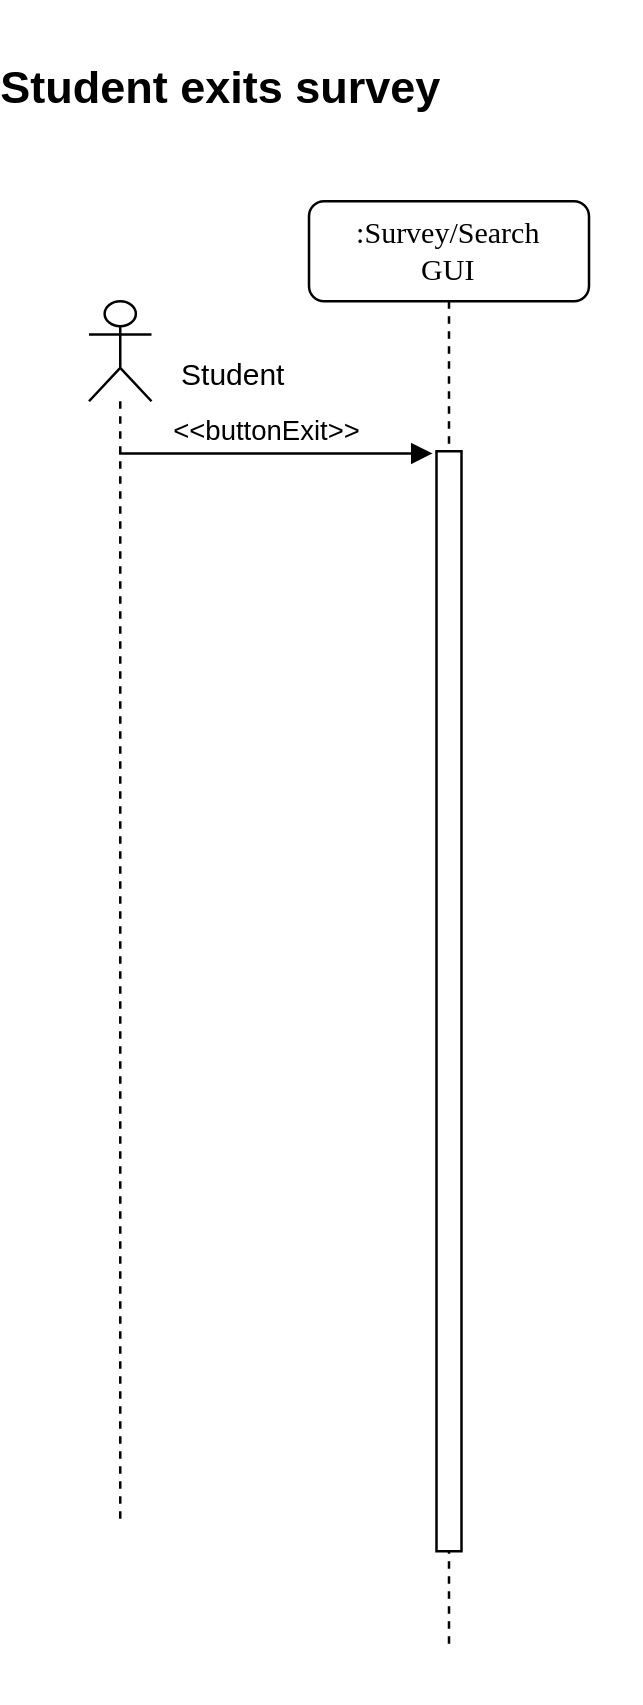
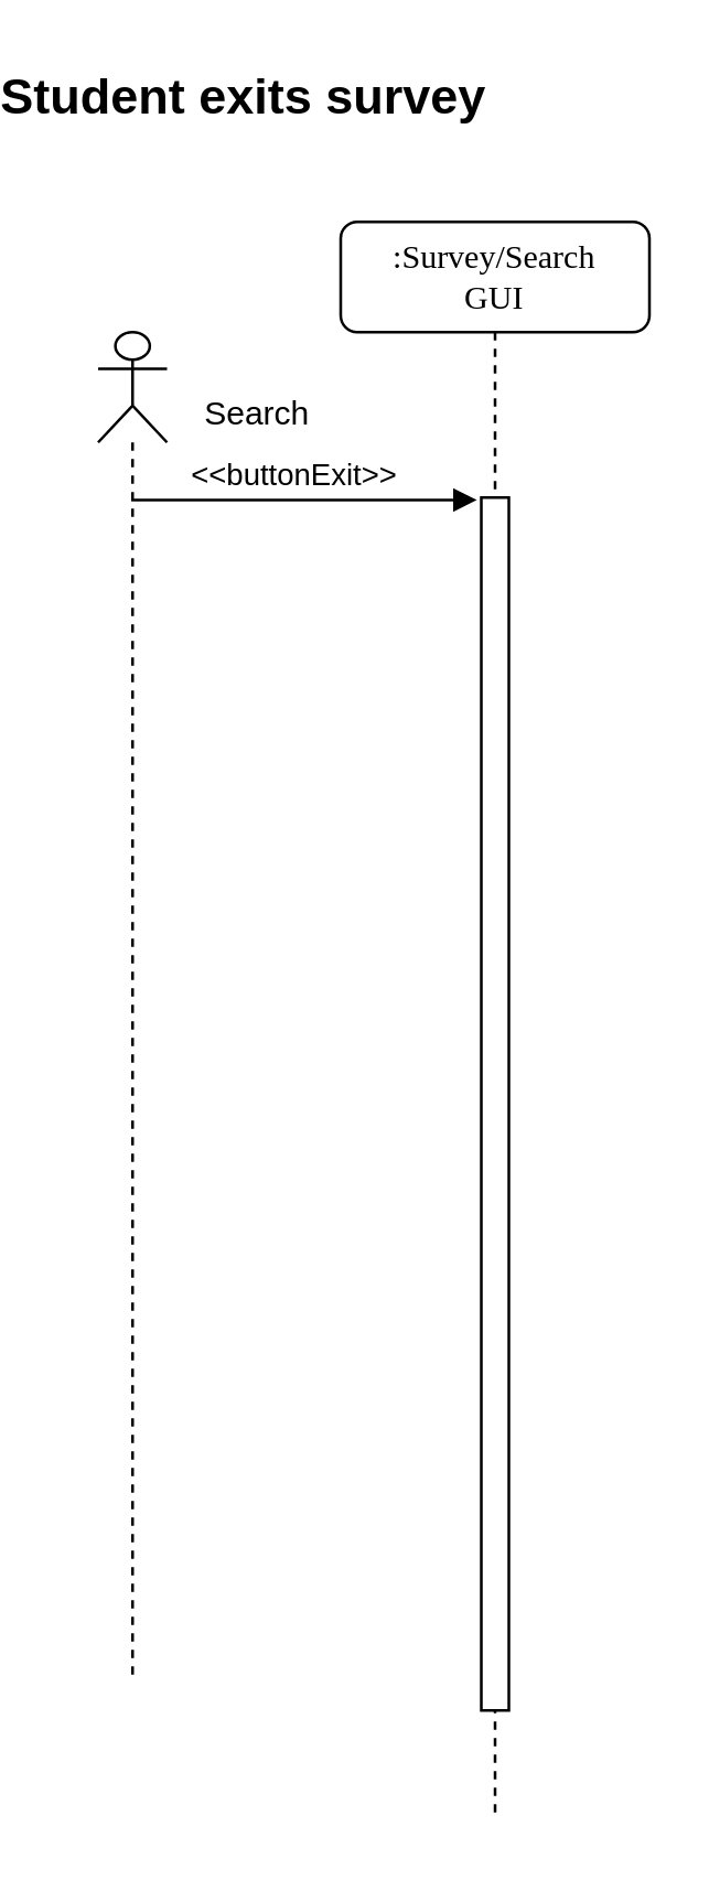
  <mxCell id="0" />
  <mxCell id="1" parent="0" />
  <mxCell id="2" value=":Survey/Search&lt;br&gt;GUI" style="shape=umlLifeline;perimeter=lifelinePerimeter;whiteSpace=wrap;html=1;container=1;collapsible=0;recursiveResize=0;outlineConnect=0;rounded=1;shadow=0;comic=0;labelBackgroundColor=none;strokeWidth=1;fontFamily=Verdana;fontSize=12;align=center;" parent="1" vertex="1"><mxGeometry x="108" y="80" width="112" height="580" as="geometry" /></mxCell>
  <mxCell id="3" value="" style="html=1;points=[];perimeter=orthogonalPerimeter;rounded=0;shadow=0;comic=0;labelBackgroundColor=none;strokeWidth=1;fontFamily=Verdana;fontSize=12;align=center;" parent="2" vertex="1"><mxGeometry x="51" y="100" width="10" height="440" as="geometry" /></mxCell>
  <mxCell id="4" value="" style="shape=umlLifeline;participant=umlActor;perimeter=lifelinePerimeter;whiteSpace=wrap;html=1;container=1;collapsible=0;recursiveResize=0;verticalAlign=top;spacingTop=36;outlineConnect=0;" parent="1" vertex="1"><mxGeometry x="20" y="120" width="25" height="490" as="geometry" /></mxCell>
- <mxCell id="5" value="Student" style="text;html=1;strokeColor=none;fillColor=none;align=center;verticalAlign=middle;whiteSpace=wrap;rounded=0;" parent="1" vertex="1"><mxGeometry x="63" y="130" width="30" height="40" as="geometry" /></mxCell>
+ <mxCell id="5" value="Search" style="text;html=1;strokeColor=none;fillColor=none;align=center;verticalAlign=middle;whiteSpace=wrap;rounded=0;" parent="1" vertex="1"><mxGeometry x="63" y="130" width="30" height="40" as="geometry" /></mxCell>
  <mxCell id="6" value="&amp;lt;&amp;lt;buttonExit&amp;gt;&amp;gt;" style="html=1;verticalAlign=bottom;endArrow=block;entryX=-0.159;entryY=0.002;entryDx=0;entryDy=0;entryPerimeter=0;" parent="1" source="4" target="3" edge="1"><mxGeometry x="-0.061" width="80" relative="1" as="geometry"><mxPoint x="63" y="180" as="sourcePoint" /><mxPoint x="123" y="180" as="targetPoint" /><mxPoint as="offset" /></mxGeometry></mxCell>
  <mxCell id="7" value="Student exits survey" style="text;align=center;fontStyle=1;verticalAlign=middle;spacingLeft=3;spacingRight=3;strokeColor=none;rotatable=0;points=[[0,0.5],[1,0.5]];portConstraint=eastwest;fontSize=18;" parent="1" vertex="1"><mxGeometry x="23" y="20" width="100" height="26" as="geometry" /></mxCell>
